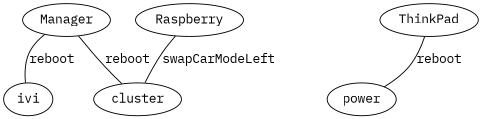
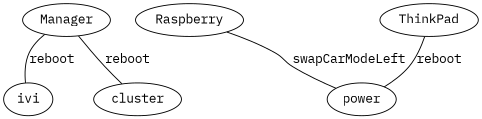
  graph {
    fontname="IBM Plex Mono"
    node [fontname="IBM Plex Mono"]
    edge [fontname="IBM Plex Mono"]
    Manager
    ivi
    cluster
    ThinkPad
    power
    Raspberry
    Manager -- ivi [label=reboot]
    Manager -- cluster [label=reboot]
    ThinkPad -- power [label=reboot]
-   Raspberry -- cluster [label=swapCarModeLeft]
+   Raspberry -- power [label=swapCarModeLeft]
  }
